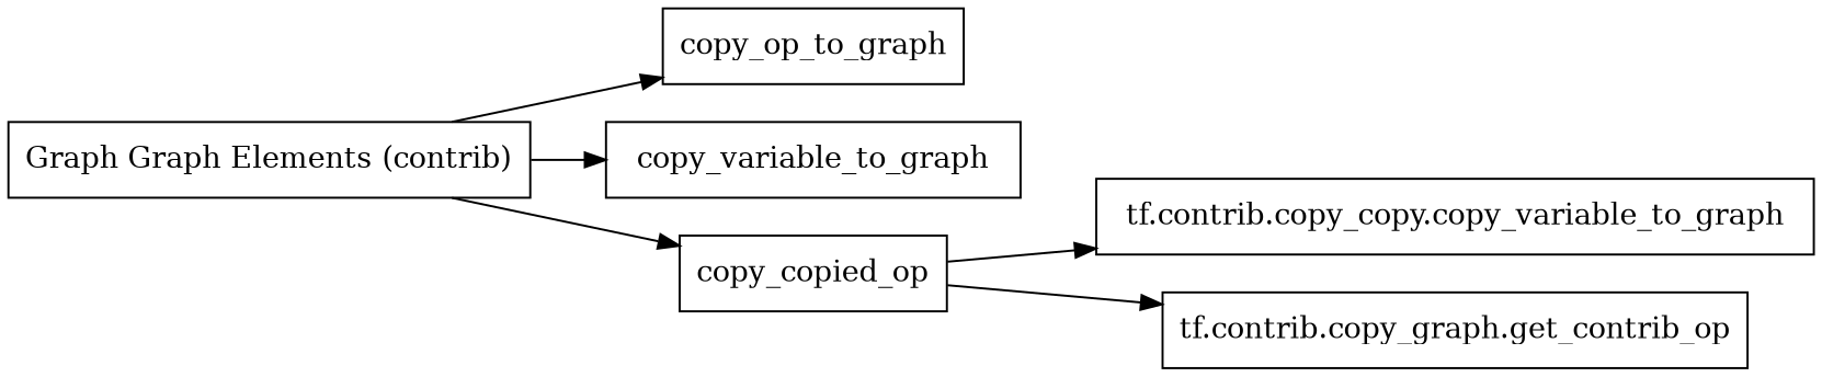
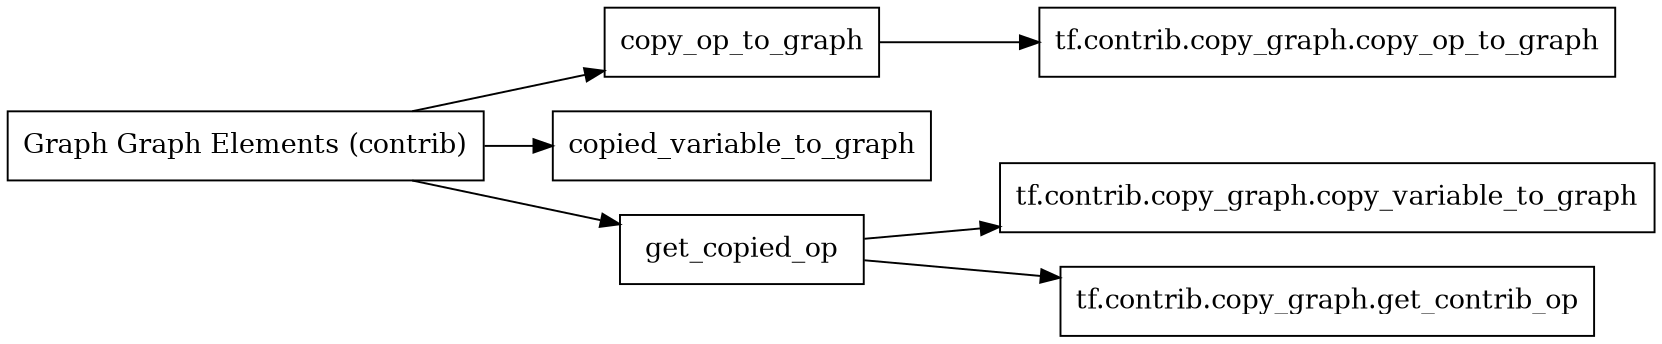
  digraph {
    rankdir=LR
    node [shape=box]
    n1 [label="Graph Graph Elements (contrib)"]
    copy_op_to_graph
-   copy_variable_to_graph
-   get_copied_op [label=copy_copied_op]
-   "tf.contrib.copy_graph.copy_variable_to_graph" [label="tf.contrib.copy_copy.copy_variable_to_graph"]
+   copy_variable_to_graph [label=copied_variable_to_graph]
+   get_copied_op
+   "tf.contrib.copy_graph.copy_op_to_graph"
+   "tf.contrib.copy_graph.copy_variable_to_graph"
    n7 [label="tf.contrib.copy_graph.get_contrib_op"]
    n1 -> copy_op_to_graph
    n1 -> copy_variable_to_graph
    n1 -> get_copied_op
+   copy_op_to_graph -> "tf.contrib.copy_graph.copy_op_to_graph"
    get_copied_op -> "tf.contrib.copy_graph.copy_variable_to_graph"
    get_copied_op -> n7
  }
